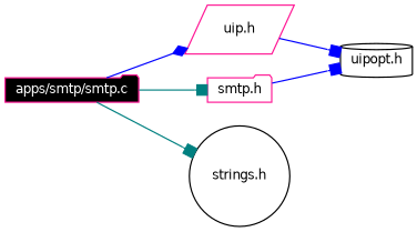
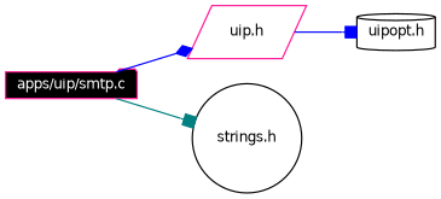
  digraph {
    rankdir=LR
    node [color=deeppink fillcolor=white fontname=Helvetica fontsize=10 shape=folder style=filled]
    edge [arrowhead=box color=blue fontname=Helvetica fontsize=10 labelfontname=Helvetica labelfontsize=10 style=solid]
-   n1 [fillcolor=black fontcolor=white height=0.2 label="apps/smtp/smtp.c" width=0.4]
+   n1 [fillcolor=black fontcolor=white height=0.2 label="apps/uip/smtp.c" width=0.4]
    n2 [height=0.2 label="uip.h" shape=parallelogram width=0.4]
-   n3 [height=0.2 label="smtp.h" width=0.4]
    n4 [color=black height=0.2 label="strings.h" shape=circle width=0.4]
    n5 [color=black height=0.2 label="uipopt.h" shape=cylinder width=0.4]
    n1 -> n2 [arrowhead=diamond]
-   n1 -> n3 [color=teal]
    n1 -> n4 [color=teal]
    n2 -> n5
-   n3 -> n5
  }
